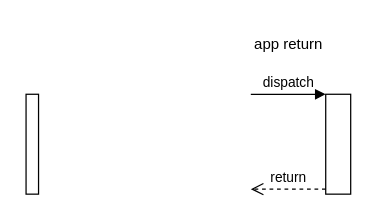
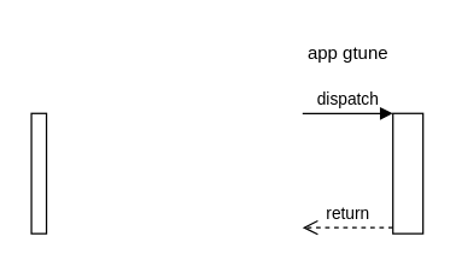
  <mxCell id="0" />
  <mxCell id="1" parent="0" />
  <mxCell id="2" value="" style="html=1;points=[];perimeter=orthogonalPerimeter;" vertex="1" parent="1"><mxGeometry x="260" y="75" width="20" height="80" as="geometry" /></mxCell>
  <mxCell id="3" value="dispatch" style="html=1;verticalAlign=bottom;endArrow=block;entryX=0;entryY=0;rounded=0;" edge="1" target="2" parent="1"><mxGeometry relative="1" as="geometry"><mxPoint x="200" y="75" as="sourcePoint" /></mxGeometry></mxCell>
  <mxCell id="4" value="return" style="html=1;verticalAlign=bottom;endArrow=open;dashed=1;endSize=8;exitX=0;exitY=0.95;rounded=0;" edge="1" source="2" parent="1"><mxGeometry relative="1" as="geometry"><mxPoint x="200" y="151" as="targetPoint" /></mxGeometry></mxCell>
  <mxCell id="5" value="" style="html=1;points=[];perimeter=orthogonalPerimeter;" vertex="1" parent="1"><mxGeometry x="20" y="75" width="10" height="80" as="geometry" /></mxCell>
- <mxCell id="6" value="app return&lt;br&gt;" style="text;html=1;align=center;verticalAlign=middle;resizable=0;points=[];autosize=1;strokeColor=none;fillColor=none;" vertex="1" parent="1"><mxGeometry x="190" y="20" width="80" height="30" as="geometry" /></mxCell>
+ <mxCell id="6" value="app gtune&lt;br&gt;" style="text;html=1;align=center;verticalAlign=middle;resizable=0;points=[];autosize=1;strokeColor=none;fillColor=none;" vertex="1" parent="1"><mxGeometry x="190" y="20" width="80" height="30" as="geometry" /></mxCell>
